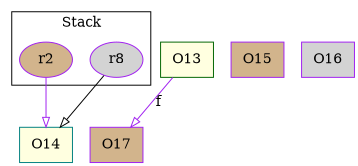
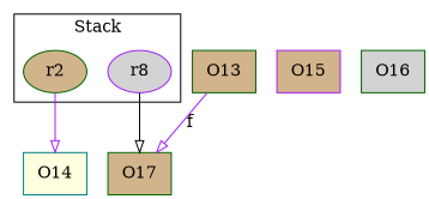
  digraph {
    rankDir=LR
    node [color=purple fillcolor=tan style=filled shape=box]
    edge [arrowhead=onormal color=purple]
-   r2 [shape=""]
+   r2 [color=darkgreen shape=""]
    n2 [fillcolor=lightgrey label=r8 shape=""]
    O14 [color=teal fillcolor=lightyellow]
-   O13 [color=darkgreen fillcolor=lightyellow]
-   O17
+   O13 [color=darkgreen]
+   O17 [color=darkgreen]
    O15
-   O16 [fillcolor=lightgrey]
+   O16 [color=darkgreen fillcolor=lightgrey]
    subgraph cluster_1 {
      label=Stack
      r2
      n2
    }
    r2 -> O14
-   n2 -> O14 [color=black]
+   n2 -> O17 [color=black]
    O13 -> O17 [label=f weight=0.2]
  }
